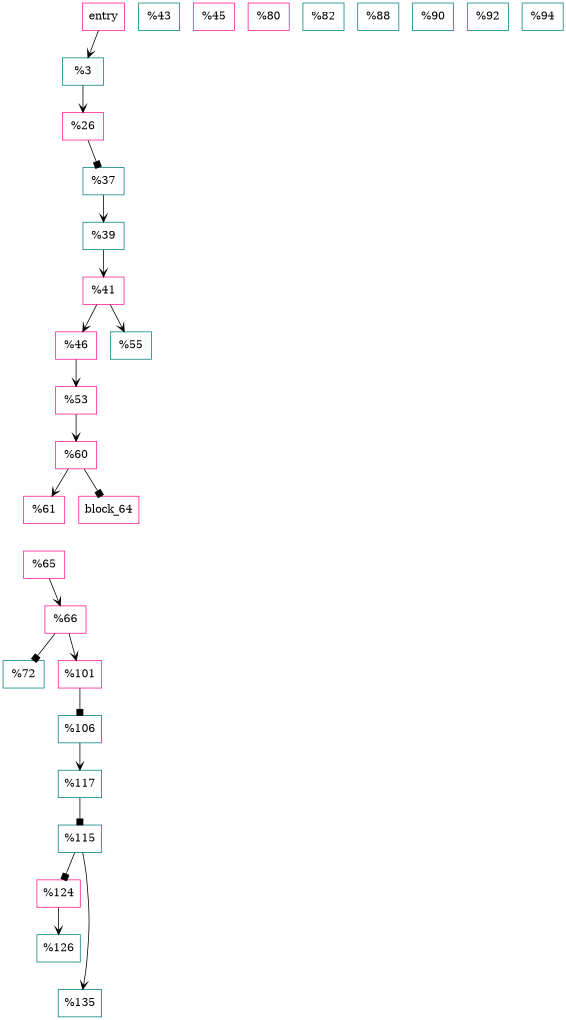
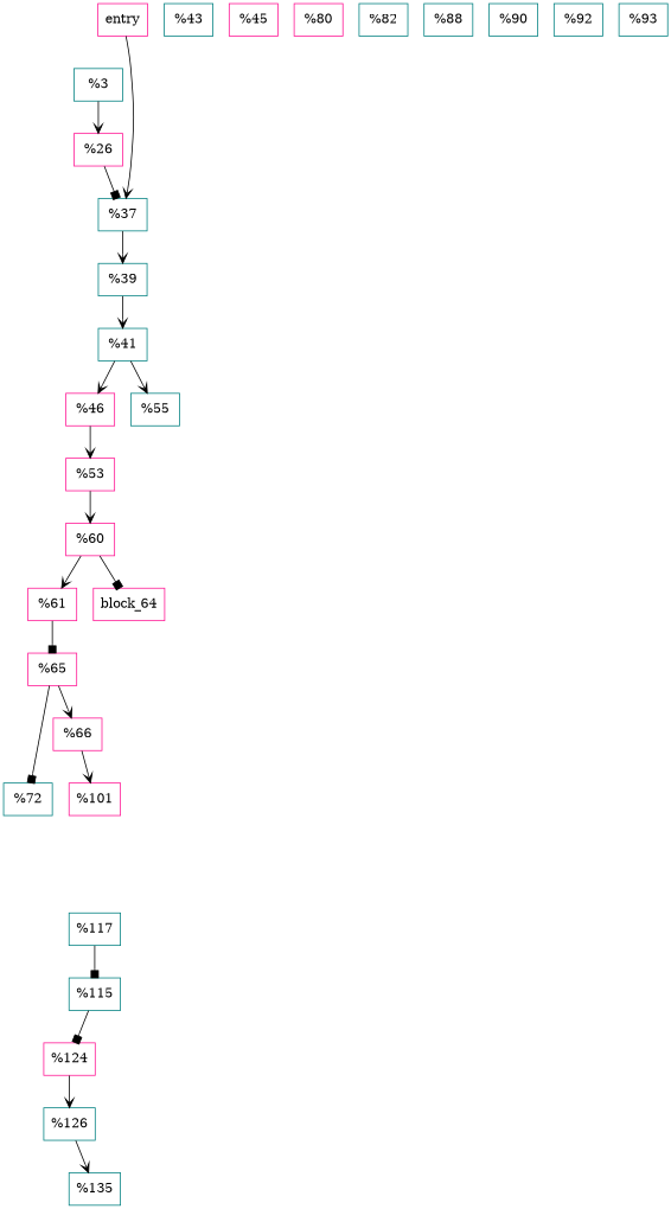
  digraph {
    node [color=teal shape=box]
    edge [arrowhead=vee]
    n1 [color=deeppink label=entry]
    n2 [label="%3"]
    n3 [color=deeppink label="%26"]
    n4 [label="%37"]
    n5 [label="%39"]
-   n6 [color=deeppink label="%41"]
+   n6 [label="%41"]
    n7 [color=deeppink label="%46"]
    n8 [label="%55"]
    n9 [color=deeppink label="%53"]
    n10 [label="%43"]
    n11 [color=deeppink label="%45"]
    n12 [color=deeppink label="%60"]
    n13 [color=deeppink label="%61"]
    block_64 [color=deeppink]
    n15 [color=deeppink label="%65"]
    n16 [color=deeppink label="%66"]
    n17 [label="%72"]
    n18 [color=deeppink label="%101"]
-   n19 [label="%106"]
    n20 [color=deeppink label="%80"]
    n21 [label="%82"]
    n22 [label="%88"]
    n23 [label="%90"]
    n24 [label="%92"]
-   n25 [label="%94"]
+   n25 [label="%93"]
    n26 [label="%117"]
    n27 [label="%115"]
    n28 [color=deeppink label="%124"]
    n29 [label="%126"]
    n30 [label="%135"]
-   n1 -> n2
+   n1 -> n4
    n2 -> n3
    n3 -> n4 [arrowhead=box]
    n4 -> n5
    n5 -> n6
    n6 -> n7
    n6 -> n8
    n7 -> n9
    n9 -> n12
    n12 -> n13
    n12 -> block_64 [arrowhead=box]
+   n13 -> n15 [arrowhead=box]
    n15 -> n16
-   n16 -> n17 [arrowhead=box]
+   n15 -> n17 [arrowhead=box]
    n16 -> n18
-   n18 -> n19 [arrowhead=box]
-   n19 -> n26
    n26 -> n27 [arrowhead=box]
    n27 -> n28 [arrowhead=box]
    n28 -> n29
-   n27 -> n30
+   n29 -> n30
  }
